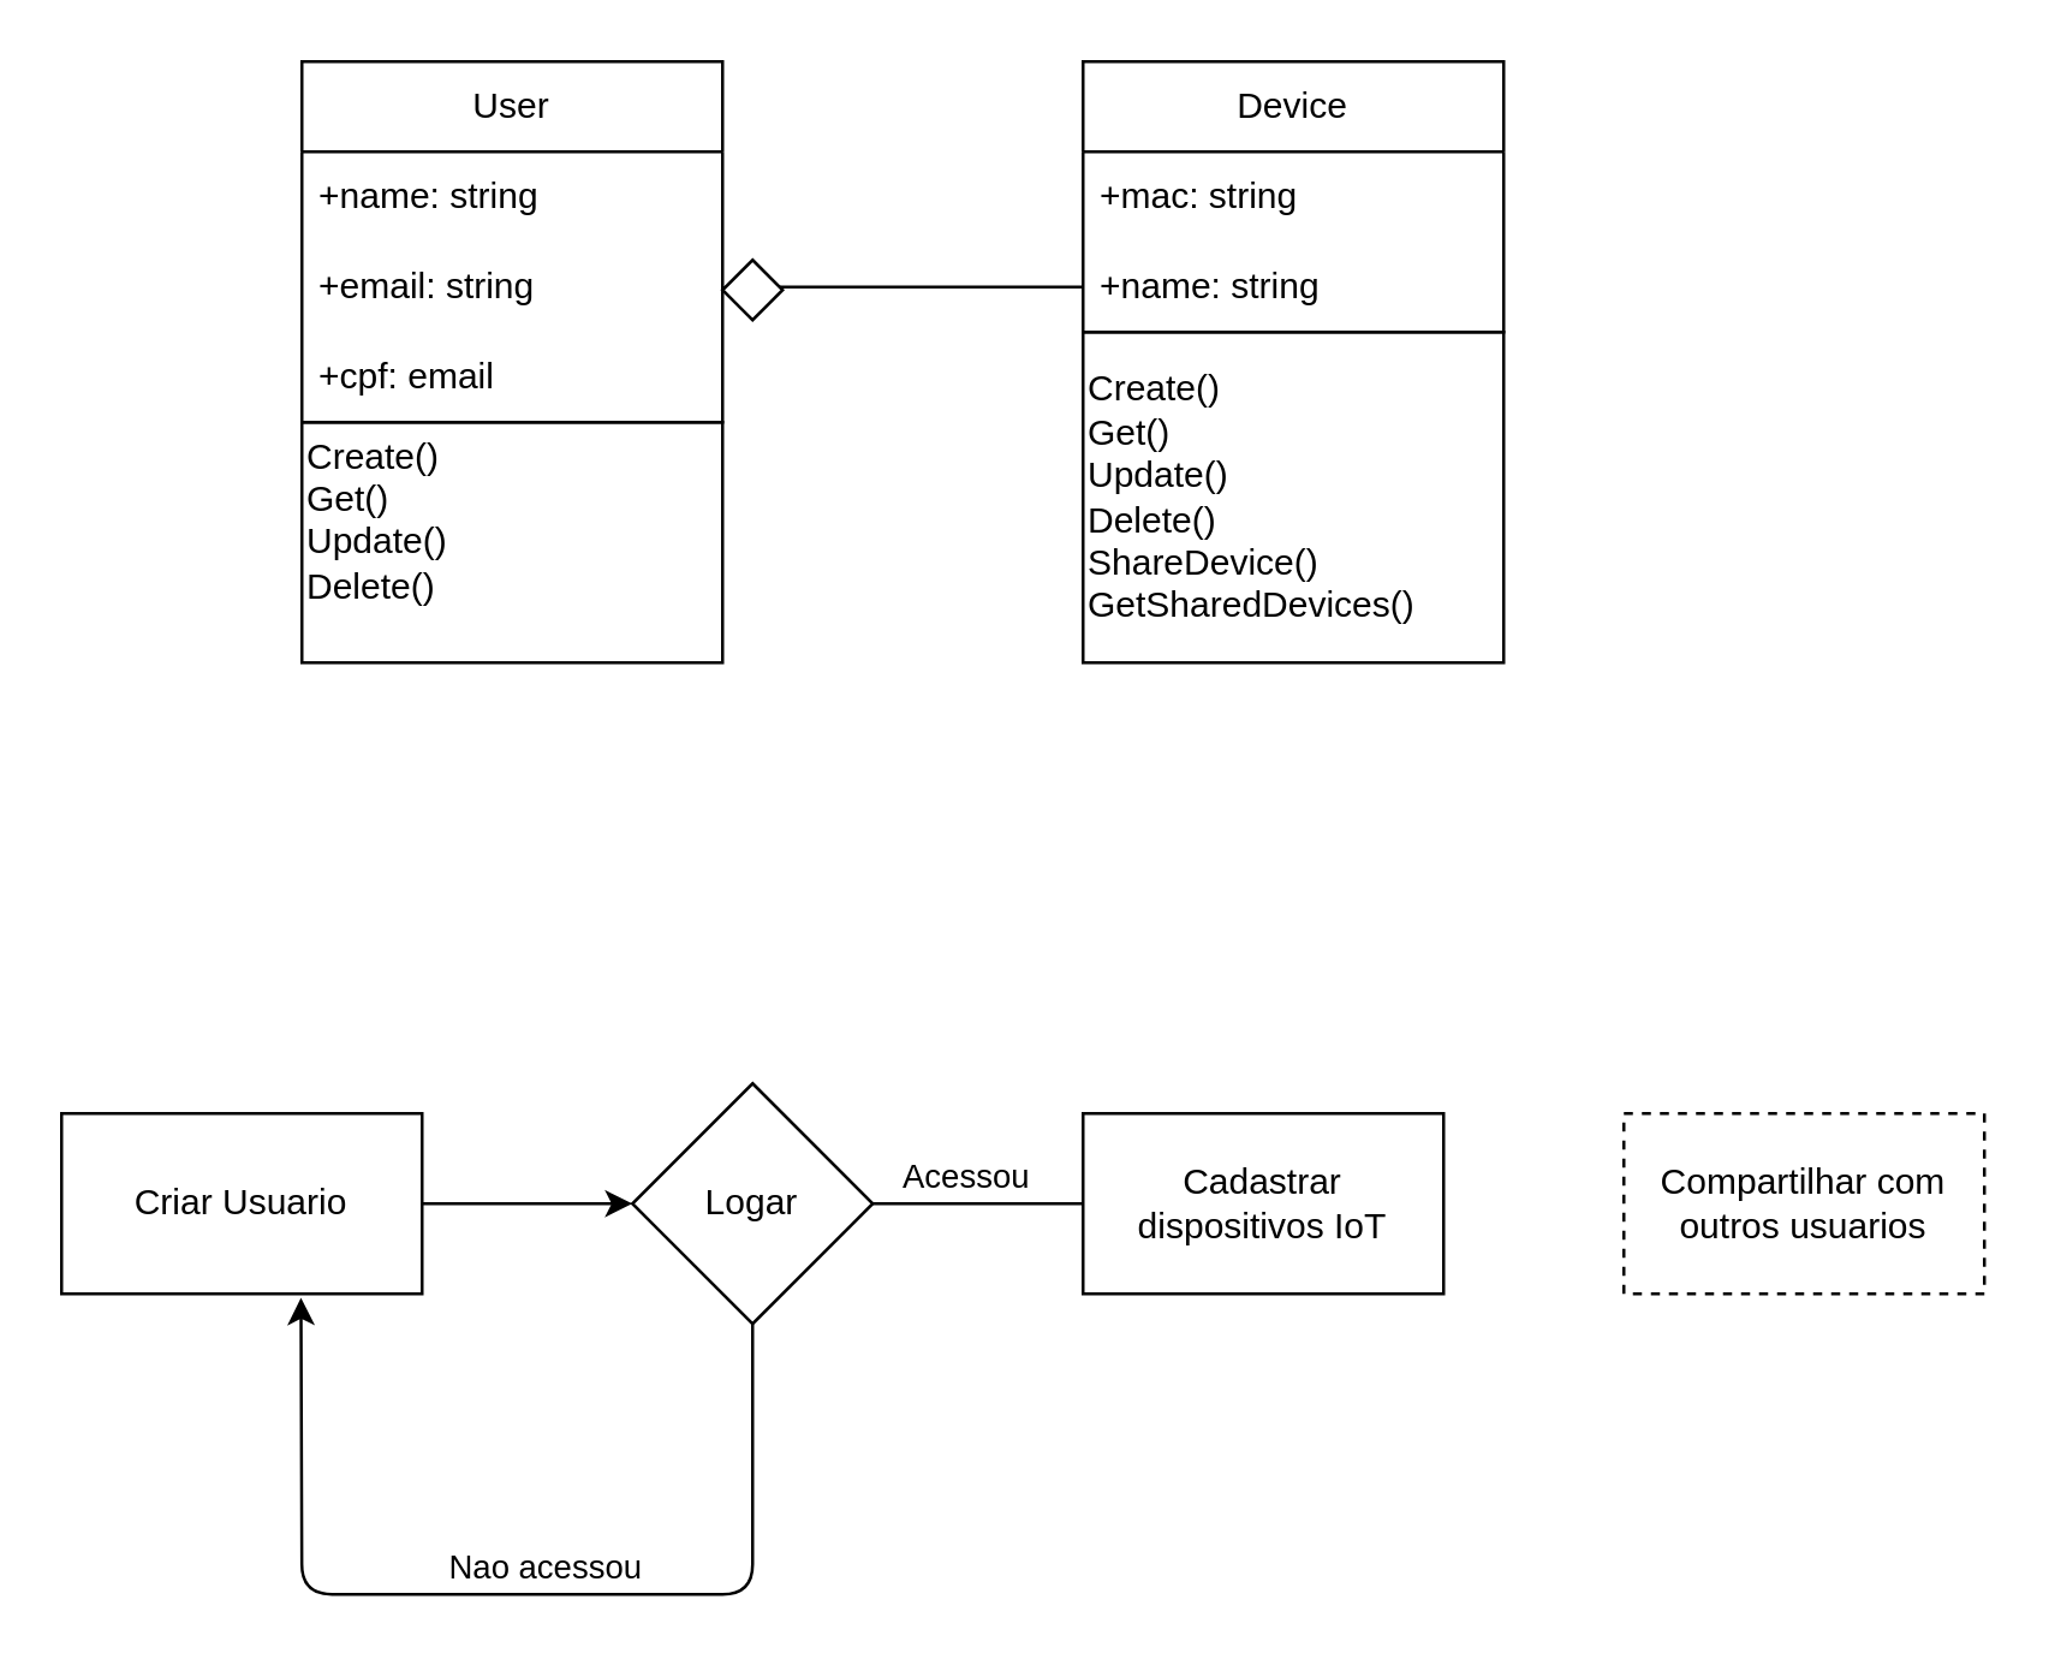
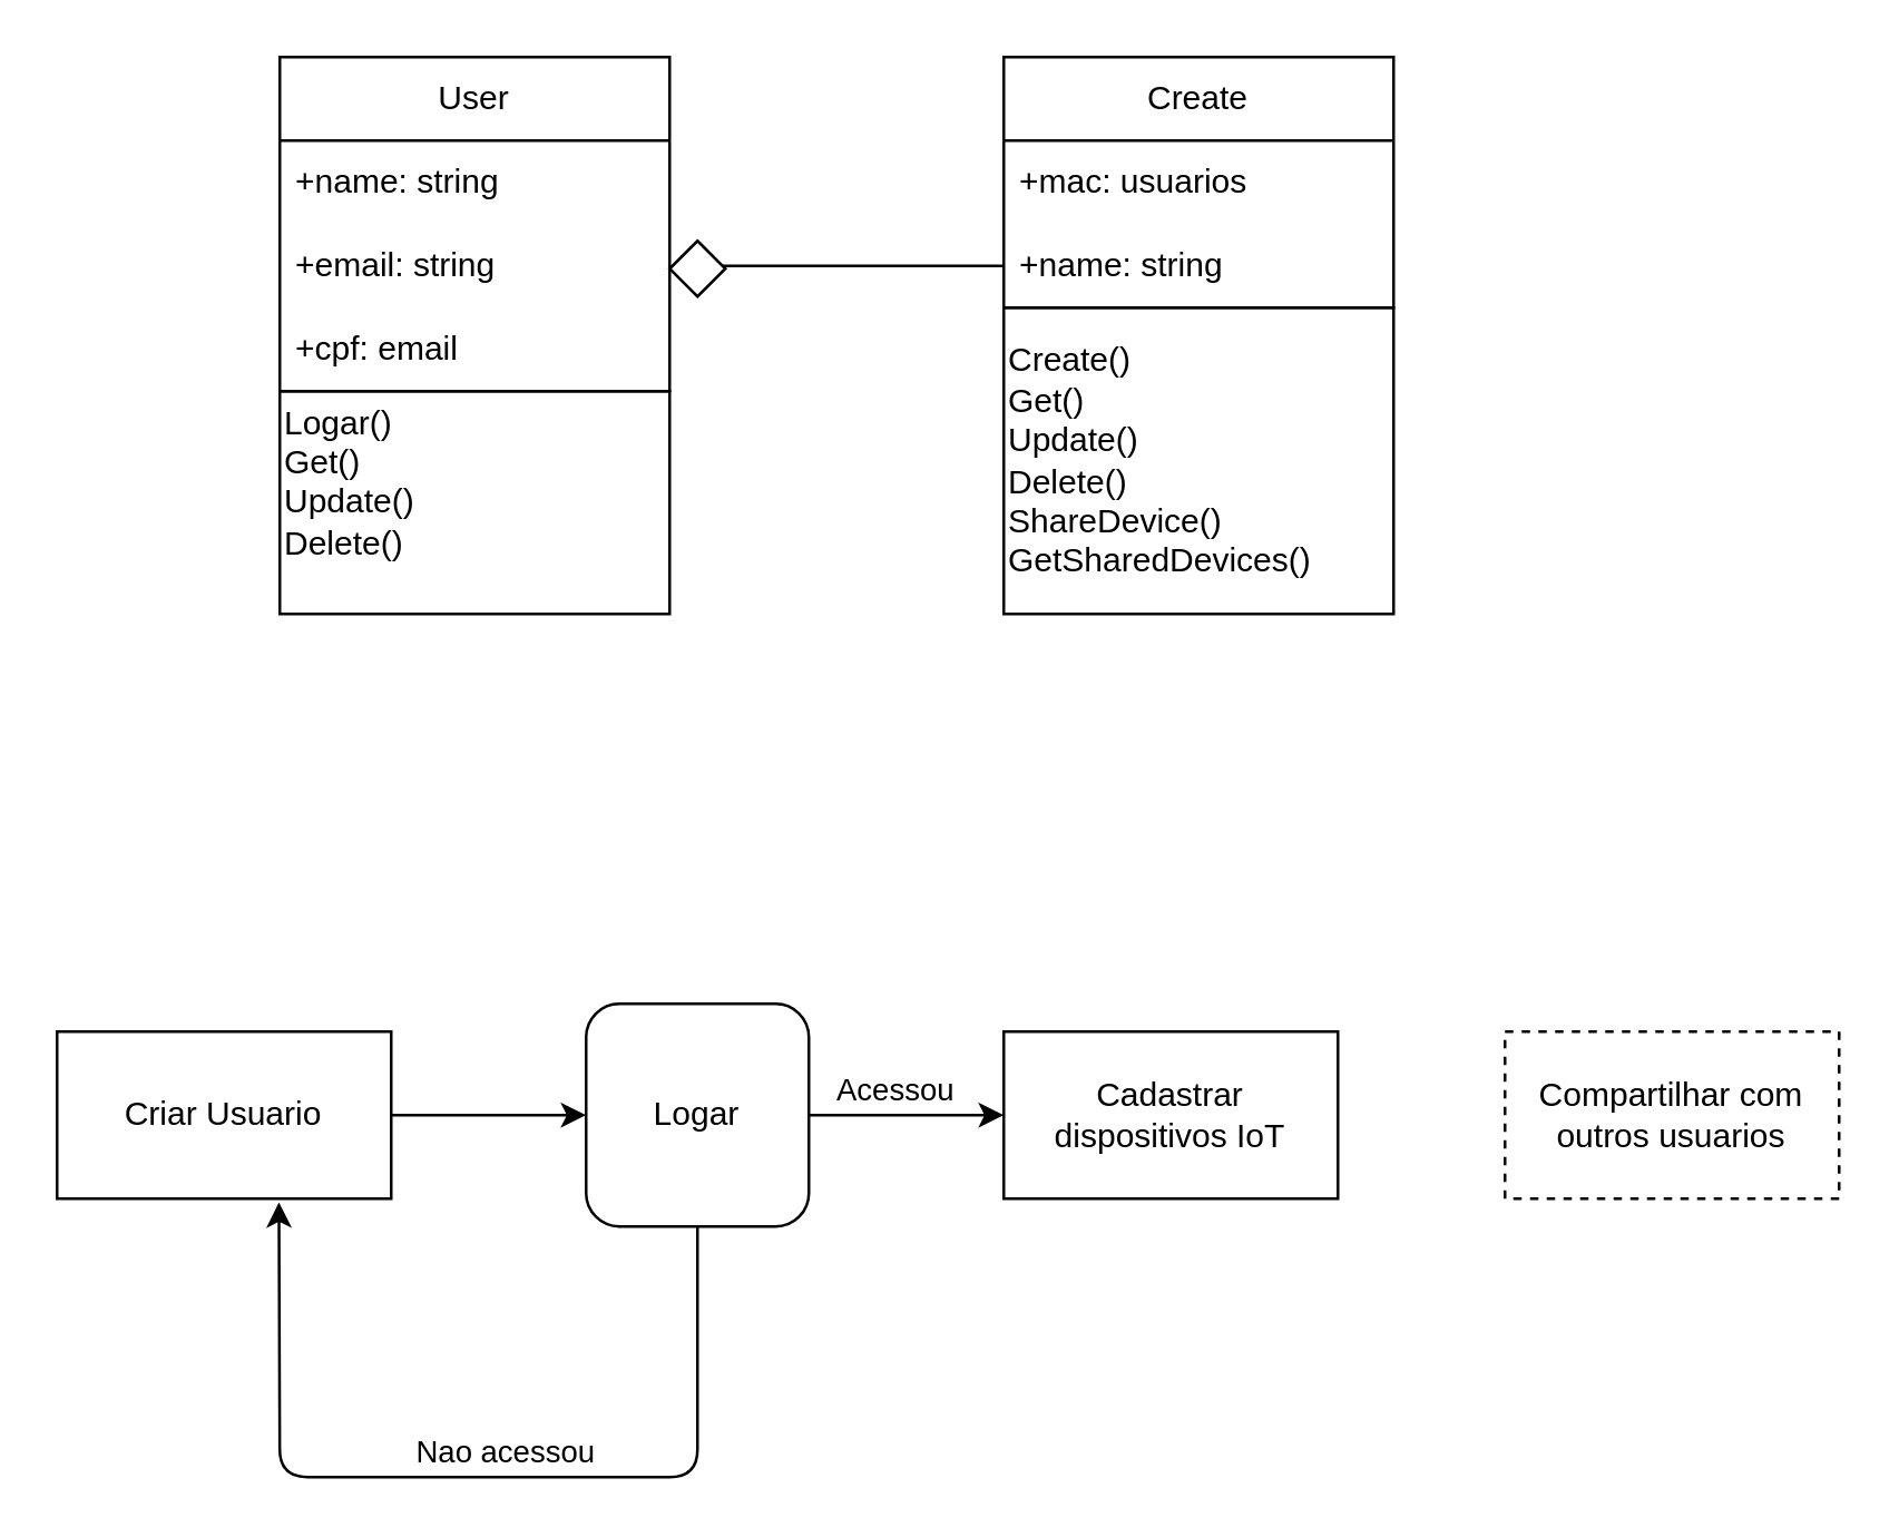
  <mxCell id="0" />
  <mxCell id="1" parent="0" />
  <mxCell id="2" value="User" style="swimlane;fontStyle=0;childLayout=stackLayout;horizontal=1;startSize=30;horizontalStack=0;resizeParent=1;resizeParentMax=0;resizeLast=0;collapsible=1;marginBottom=0;whiteSpace=wrap;html=1;" vertex="1" parent="1"><mxGeometry x="100" y="20" width="140" height="120" as="geometry" /></mxCell>
  <mxCell id="3" value="+name: string" style="text;strokeColor=none;fillColor=none;align=left;verticalAlign=middle;spacingLeft=4;spacingRight=4;overflow=hidden;points=[[0,0.5],[1,0.5]];portConstraint=eastwest;rotatable=0;whiteSpace=wrap;html=1;" vertex="1" parent="2"><mxGeometry y="30" width="140" height="30" as="geometry" /></mxCell>
  <mxCell id="4" value="+email: string" style="text;strokeColor=none;fillColor=none;align=left;verticalAlign=middle;spacingLeft=4;spacingRight=4;overflow=hidden;points=[[0,0.5],[1,0.5]];portConstraint=eastwest;rotatable=0;whiteSpace=wrap;html=1;" vertex="1" parent="2"><mxGeometry y="60" width="140" height="30" as="geometry" /></mxCell>
  <mxCell id="5" value="+cpf: email" style="text;strokeColor=none;fillColor=none;align=left;verticalAlign=middle;spacingLeft=4;spacingRight=4;overflow=hidden;points=[[0,0.5],[1,0.5]];portConstraint=eastwest;rotatable=0;whiteSpace=wrap;html=1;" vertex="1" parent="2"><mxGeometry y="90" width="140" height="30" as="geometry" /></mxCell>
- <mxCell id="6" value="Device" style="swimlane;fontStyle=0;childLayout=stackLayout;horizontal=1;startSize=30;horizontalStack=0;resizeParent=1;resizeParentMax=0;resizeLast=0;collapsible=1;marginBottom=0;whiteSpace=wrap;html=1;" vertex="1" parent="1"><mxGeometry x="360" y="20" width="140" height="90" as="geometry"><mxRectangle x="630" y="150" width="80" height="30" as="alternateBounds" /></mxGeometry></mxCell>
- <mxCell id="7" value="+mac: string" style="text;strokeColor=none;fillColor=none;align=left;verticalAlign=middle;spacingLeft=4;spacingRight=4;overflow=hidden;points=[[0,0.5],[1,0.5]];portConstraint=eastwest;rotatable=0;whiteSpace=wrap;html=1;dashed=1;dashPattern=8 8;rounded=1;" vertex="1" parent="6"><mxGeometry y="30" width="140" height="30" as="geometry" /></mxCell>
+ <mxCell id="6" value="Create" style="swimlane;fontStyle=0;childLayout=stackLayout;horizontal=1;startSize=30;horizontalStack=0;resizeParent=1;resizeParentMax=0;resizeLast=0;collapsible=1;marginBottom=0;whiteSpace=wrap;html=1;" vertex="1" parent="1"><mxGeometry x="360" y="20" width="140" height="90" as="geometry"><mxRectangle x="630" y="150" width="80" height="30" as="alternateBounds" /></mxGeometry></mxCell>
+ <mxCell id="7" value="+mac: usuarios" style="text;strokeColor=none;fillColor=none;align=left;verticalAlign=middle;spacingLeft=4;spacingRight=4;overflow=hidden;points=[[0,0.5],[1,0.5]];portConstraint=eastwest;rotatable=0;whiteSpace=wrap;html=1;dashed=1;dashPattern=8 8;rounded=1;" vertex="1" parent="6"><mxGeometry y="30" width="140" height="30" as="geometry" /></mxCell>
  <mxCell id="8" value="+name: string" style="text;strokeColor=none;fillColor=none;align=left;verticalAlign=middle;spacingLeft=4;spacingRight=4;overflow=hidden;points=[[0,0.5],[1,0.5]];portConstraint=eastwest;rotatable=0;whiteSpace=wrap;html=1;" vertex="1" parent="6"><mxGeometry y="60" width="140" height="30" as="geometry" /></mxCell>
  <mxCell id="9" value="Create()&lt;br&gt;Get()&lt;br&gt;Update()&lt;br&gt;Delete()&lt;br&gt;ShareDevice()&lt;br&gt;GetSharedDevices()" style="rounded=0;whiteSpace=wrap;html=1;fillColor=none;align=left;" vertex="1" parent="1"><mxGeometry x="360" y="110" width="140" height="110" as="geometry" /></mxCell>
- <mxCell id="10" value="Create()&lt;br&gt;Get()&lt;br&gt;Update()&lt;br&gt;Delete()&lt;br&gt;&lt;br&gt;" style="rounded=0;whiteSpace=wrap;html=1;fillColor=none;align=left;" vertex="1" parent="1"><mxGeometry x="100" y="140" width="140" height="80" as="geometry" /></mxCell>
+ <mxCell id="10" value="Logar()&lt;br&gt;Get()&lt;br&gt;Update()&lt;br&gt;Delete()&lt;br&gt;&lt;br&gt;" style="rounded=0;whiteSpace=wrap;html=1;fillColor=none;align=left;" vertex="1" parent="1"><mxGeometry x="100" y="140" width="140" height="80" as="geometry" /></mxCell>
  <mxCell id="11" style="edgeStyle=none;html=1;" edge="1" parent="1" source="8" target="4"><mxGeometry relative="1" as="geometry" /></mxCell>
  <mxCell id="12" value="" style="rhombus;whiteSpace=wrap;html=1;rounded=0;fillColor=default;arcSize=50;" vertex="1" parent="1"><mxGeometry x="240" y="86" width="20" height="20" as="geometry" /></mxCell>
  <mxCell id="13" style="edgeStyle=none;html=1;entryX=0;entryY=0.5;entryDx=0;entryDy=0;" edge="1" parent="1" source="14" target="20"><mxGeometry relative="1" as="geometry" /></mxCell>
  <mxCell id="14" value="Criar Usuario" style="rounded=0;whiteSpace=wrap;html=1;fillColor=default;" vertex="1" parent="1"><mxGeometry x="20" y="370" width="120" height="60" as="geometry" /></mxCell>
  <mxCell id="15" value="Cadastrar dispositivos IoT" style="rounded=0;whiteSpace=wrap;html=1;fillColor=default;" vertex="1" parent="1"><mxGeometry x="360" y="370" width="120" height="60" as="geometry" /></mxCell>
  <mxCell id="16" style="edgeStyle=none;html=1;entryX=0.664;entryY=1.022;entryDx=0;entryDy=0;entryPerimeter=0;" edge="1" parent="1" source="20" target="14"><mxGeometry relative="1" as="geometry"><mxPoint x="70" y="530" as="targetPoint" /><Array as="points"><mxPoint x="250" y="530" /><mxPoint x="100" y="530" /></Array></mxGeometry></mxCell>
  <mxCell id="17" value="Nao acessou" style="edgeLabel;html=1;align=center;verticalAlign=middle;resizable=0;points=[];" vertex="1" connectable="0" parent="16"><mxGeometry x="-0.162" relative="1" as="geometry"><mxPoint x="-18" y="-10" as="offset" /></mxGeometry></mxCell>
- <mxCell id="18" style="edgeStyle=none;html=1;entryX=0;entryY=0.5;entryDx=0;entryDy=0;endArrow=none;" edge="1" parent="1" source="20" target="15"><mxGeometry relative="1" as="geometry" /></mxCell>
+ <mxCell id="18" style="edgeStyle=none;html=1;entryX=0;entryY=0.5;entryDx=0;entryDy=0;" edge="1" parent="1" source="20" target="15"><mxGeometry relative="1" as="geometry" /></mxCell>
  <mxCell id="19" value="Acessou" style="edgeLabel;html=1;align=center;verticalAlign=middle;resizable=0;points=[];" vertex="1" connectable="0" parent="18"><mxGeometry x="-0.414" y="1" relative="1" as="geometry"><mxPoint x="9" y="-9" as="offset" /></mxGeometry></mxCell>
- <mxCell id="20" value="Logar" style="rhombus;whiteSpace=wrap;html=1;rounded=0;fillColor=default;" vertex="1" parent="1"><mxGeometry x="210" y="360" width="80" height="80" as="geometry" /></mxCell>
+ <mxCell id="20" value="Logar" style="whiteSpace=wrap;html=1;fillColor=default;rounded=1;" vertex="1" parent="1"><mxGeometry x="210" y="360" width="80" height="80" as="geometry" /></mxCell>
  <mxCell id="21" value="Compartilhar com outros usuarios" style="whiteSpace=wrap;html=1;rounded=0;fillColor=default;dashed=1;" vertex="1" parent="1"><mxGeometry x="540" y="370" width="120" height="60" as="geometry" /></mxCell>
